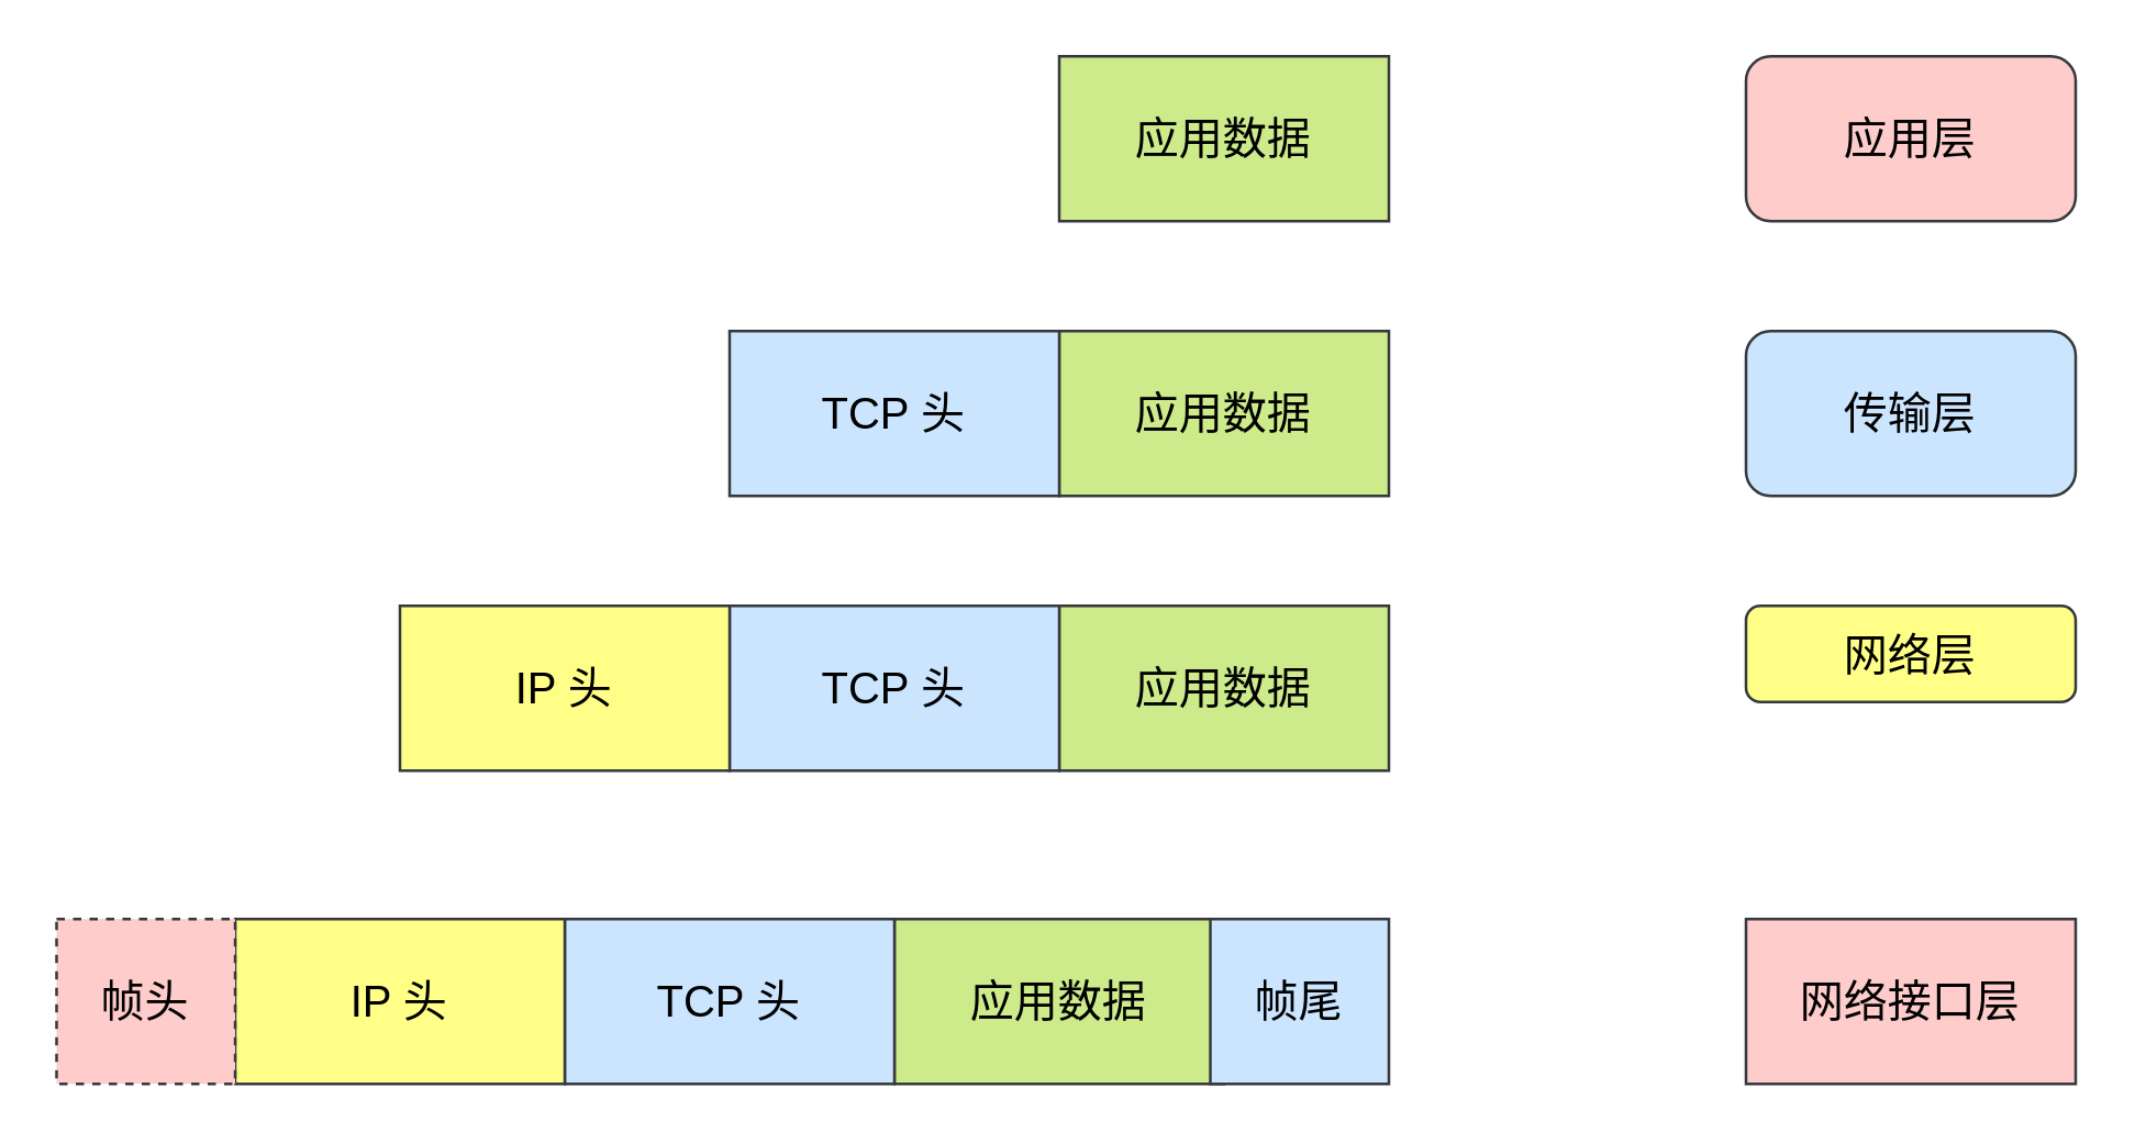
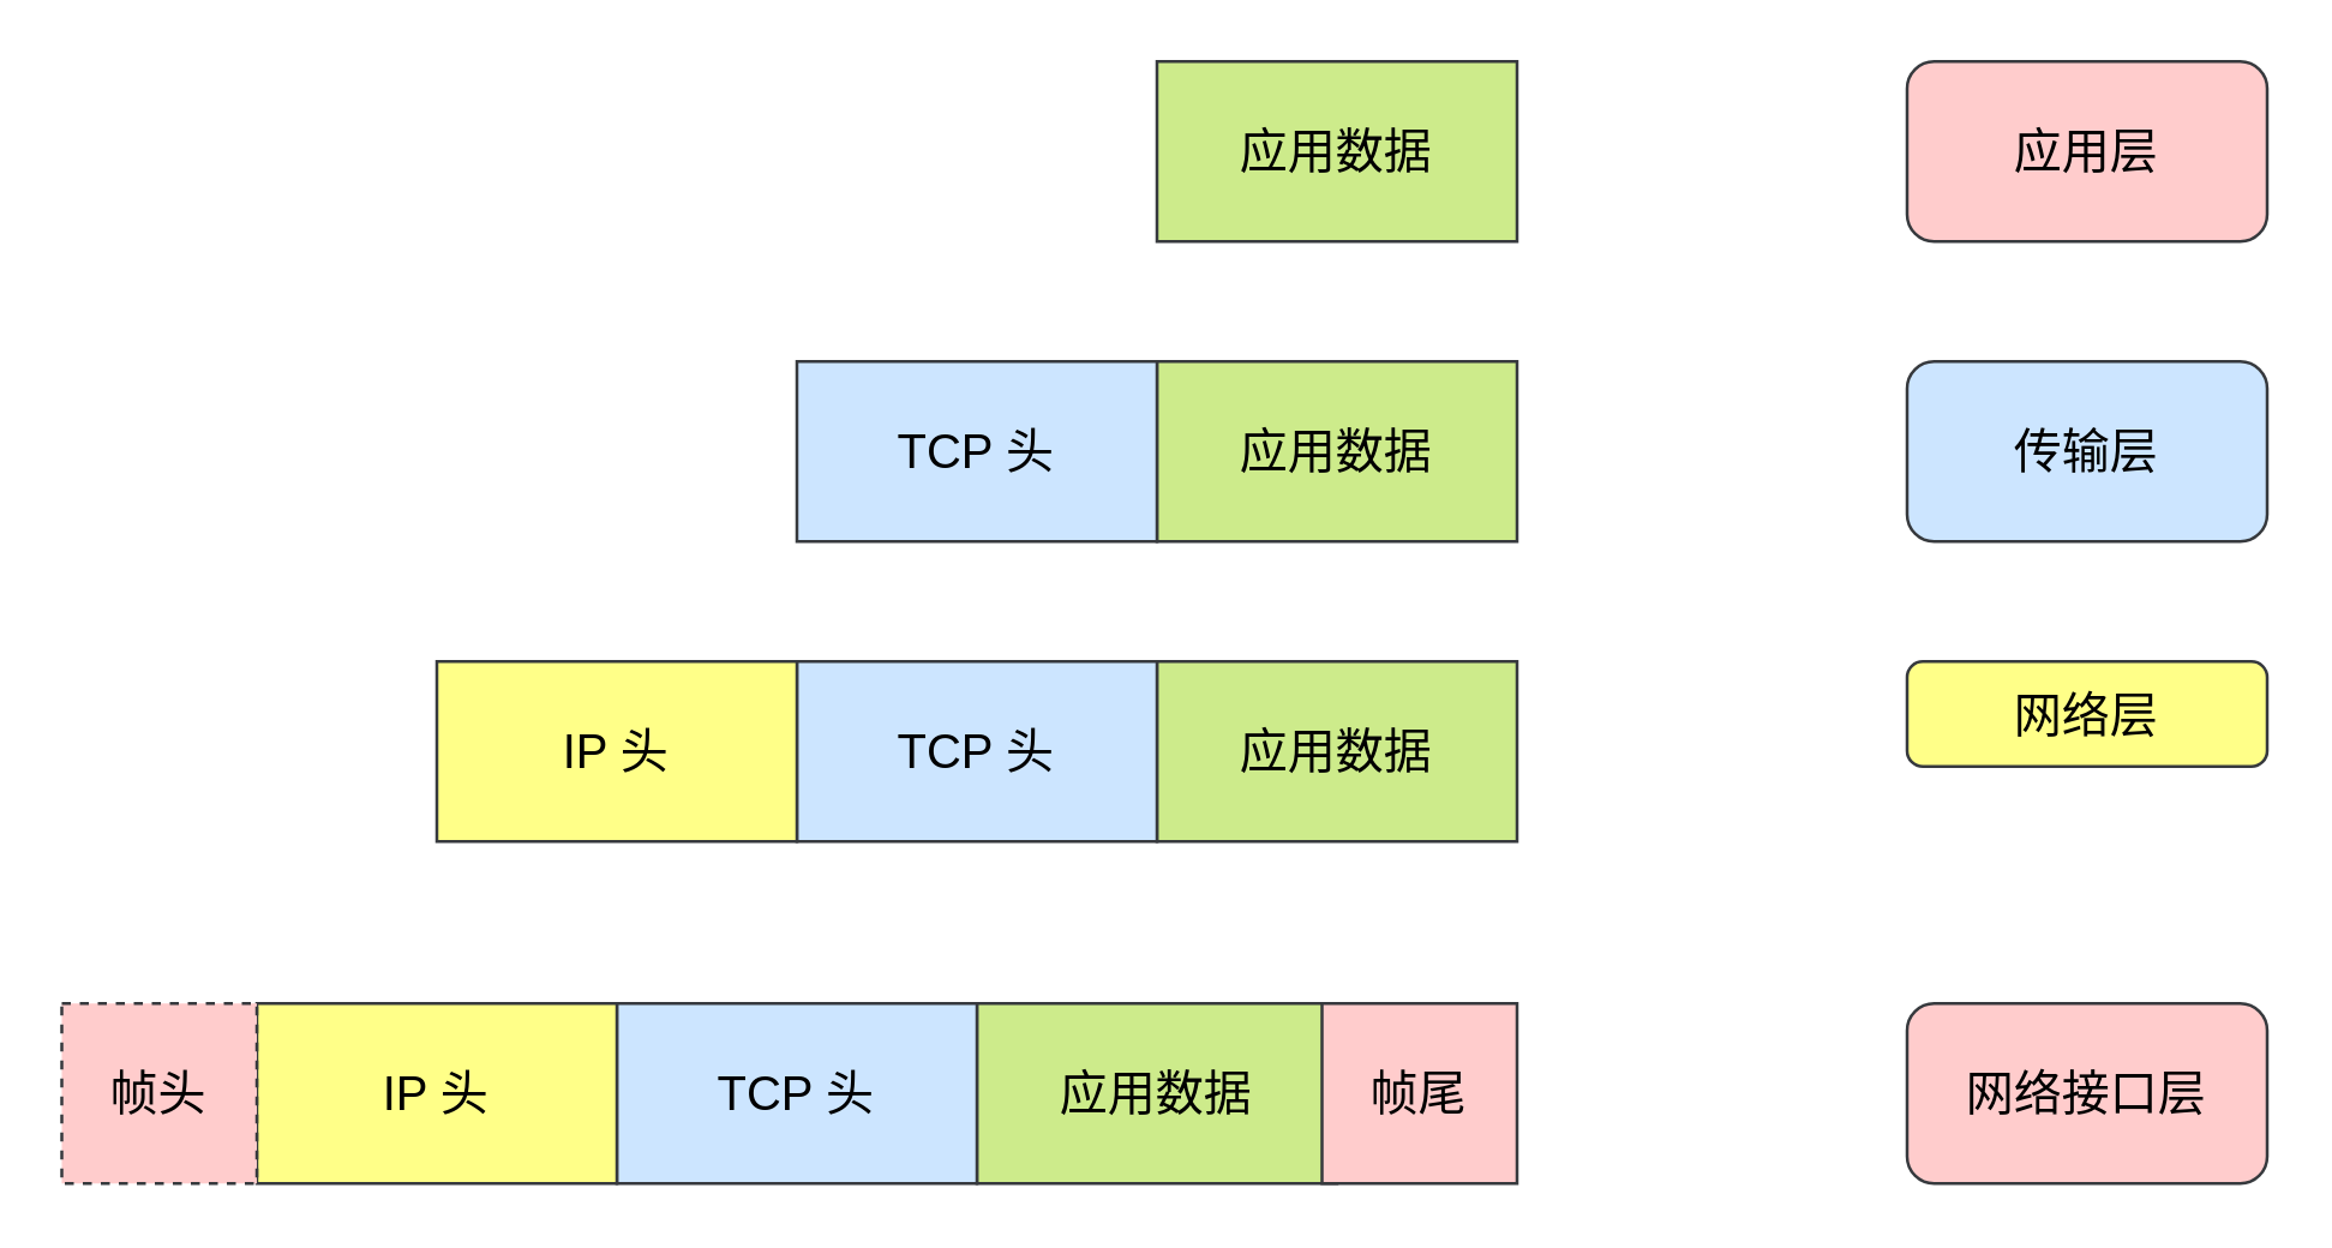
  <mxCell id="0" />
  <mxCell id="1" parent="0" />
  <mxCell id="2" value="&lt;font style=&quot;font-size: 16px&quot;&gt;应用数据&lt;/font&gt;" style="rounded=0;whiteSpace=wrap;html=1;fillColor=#cdeb8b;strokeColor=#36393d;" vertex="1" parent="1"><mxGeometry x="385" y="20" width="120" height="60" as="geometry" /></mxCell>
  <mxCell id="3" value="&lt;font style=&quot;font-size: 16px&quot;&gt;应用数据&lt;/font&gt;" style="rounded=0;whiteSpace=wrap;html=1;fillColor=#cdeb8b;strokeColor=#36393d;" vertex="1" parent="1"><mxGeometry x="385" y="120" width="120" height="60" as="geometry" /></mxCell>
  <mxCell id="4" value="&lt;font style=&quot;font-size: 16px&quot;&gt;TCP 头&lt;/font&gt;" style="rounded=0;whiteSpace=wrap;html=1;fillColor=#cce5ff;strokeColor=#36393d;" vertex="1" parent="1"><mxGeometry x="265" y="120" width="120" height="60" as="geometry" /></mxCell>
  <mxCell id="5" value="&lt;font style=&quot;font-size: 16px&quot;&gt;应用数据&lt;/font&gt;" style="rounded=0;whiteSpace=wrap;html=1;fillColor=#cdeb8b;strokeColor=#36393d;" vertex="1" parent="1"><mxGeometry x="385" y="220" width="120" height="60" as="geometry" /></mxCell>
  <mxCell id="6" value="&lt;font style=&quot;font-size: 16px&quot;&gt;TCP 头&lt;/font&gt;" style="rounded=0;whiteSpace=wrap;html=1;fillColor=#cce5ff;strokeColor=#36393d;" vertex="1" parent="1"><mxGeometry x="265" y="220" width="120" height="60" as="geometry" /></mxCell>
  <mxCell id="7" value="&lt;font style=&quot;font-size: 16px&quot;&gt;IP 头&lt;/font&gt;" style="rounded=0;whiteSpace=wrap;html=1;fillColor=#ffff88;strokeColor=#36393d;" vertex="1" parent="1"><mxGeometry x="145" y="220" width="120" height="60" as="geometry" /></mxCell>
  <mxCell id="8" value="&lt;font style=&quot;font-size: 16px&quot;&gt;应用数据&lt;/font&gt;" style="rounded=0;whiteSpace=wrap;html=1;fillColor=#cdeb8b;strokeColor=#36393d;" vertex="1" parent="1"><mxGeometry x="325" y="334" width="120" height="60" as="geometry" /></mxCell>
  <mxCell id="9" value="&lt;font style=&quot;font-size: 16px&quot;&gt;TCP 头&lt;/font&gt;" style="rounded=0;whiteSpace=wrap;html=1;fillColor=#cce5ff;strokeColor=#36393d;" vertex="1" parent="1"><mxGeometry x="205" y="334" width="120" height="60" as="geometry" /></mxCell>
  <mxCell id="10" value="&lt;font style=&quot;font-size: 16px&quot;&gt;IP 头&lt;/font&gt;" style="rounded=0;whiteSpace=wrap;html=1;fillColor=#ffff88;strokeColor=#36393d;" vertex="1" parent="1"><mxGeometry x="85" y="334" width="120" height="60" as="geometry" /></mxCell>
- <mxCell id="11" value="&lt;span style=&quot;font-size: 16px&quot;&gt;帧尾&lt;/span&gt;" style="rounded=0;whiteSpace=wrap;html=1;fillColor=#cce5ff;strokeColor=#36393d;" vertex="1" parent="1"><mxGeometry x="440" y="334" width="65" height="60" as="geometry" /></mxCell>
+ <mxCell id="11" value="&lt;span style=&quot;font-size: 16px&quot;&gt;帧尾&lt;/span&gt;" style="rounded=0;whiteSpace=wrap;html=1;fillColor=#ffcccc;strokeColor=#36393d;" vertex="1" parent="1"><mxGeometry x="440" y="334" width="65" height="60" as="geometry" /></mxCell>
  <mxCell id="12" value="&lt;span style=&quot;font-size: 16px&quot;&gt;帧头&lt;/span&gt;" style="rounded=0;whiteSpace=wrap;html=1;fillColor=#ffcccc;strokeColor=#36393d;dashed=1;" vertex="1" parent="1"><mxGeometry x="20" y="334" width="65" height="60" as="geometry" /></mxCell>
  <mxCell id="13" value="&lt;font style=&quot;font-size: 16px&quot;&gt;应用层&lt;/font&gt;" style="rounded=1;whiteSpace=wrap;html=1;fillColor=#ffcccc;strokeColor=#36393d;" vertex="1" parent="1"><mxGeometry x="635" y="20" width="120" height="60" as="geometry" /></mxCell>
  <mxCell id="14" value="&lt;font style=&quot;font-size: 16px&quot;&gt;传输层&lt;/font&gt;&lt;span style=&quot;color: rgba(0 , 0 , 0 , 0) ; font-family: monospace ; font-size: 0px&quot;&gt;%3CmxGraphModel%3E%3Croot%3E%3CmxCell%20id%3D%220%22%2F%3E%3CmxCell%20id%3D%221%22%20parent%3D%220%22%2F%3E%3CmxCell%20id%3D%222%22%20value%3D%22%26lt%3Bfont%20style%3D%26quot%3Bfont-size%3A%2016px%26quot%3B%26gt%3B%E5%BA%94%E7%94%A8%E5%B1%82%26lt%3B%2Ffont%26gt%3B%22%20style%3D%22rounded%3D1%3BwhiteSpace%3Dwrap%3Bhtml%3D1%3BfillColor%3D%23cdeb8b%3BstrokeColor%3D%2336393d%3B%22%20vertex%3D%221%22%20parent%3D%221%22%3E%3CmxGeometry%20x%3D%22660%22%20y%3D%22100%22%20width%3D%22120%22%20height%3D%2260%22%20as%3D%22geometry%22%2F%3E%3C%2FmxCell%3E%3C%2Froot%3E%3C%2FmxGraphModel%3E&lt;/span&gt;" style="rounded=1;whiteSpace=wrap;html=1;fillColor=#cce5ff;strokeColor=#36393d;" vertex="1" parent="1"><mxGeometry x="635" y="120" width="120" height="60" as="geometry" /></mxCell>
  <mxCell id="15" value="&lt;span style=&quot;font-size: 16px&quot;&gt;网络层&lt;/span&gt;" style="rounded=1;whiteSpace=wrap;html=1;fillColor=#ffff88;strokeColor=#36393d;" vertex="1" parent="1"><mxGeometry x="635" y="220" width="120" height="35" as="geometry" /></mxCell>
- <mxCell id="16" value="&lt;span style=&quot;font-size: 16px&quot;&gt;网络接口层&lt;/span&gt;" style="whiteSpace=wrap;html=1;fillColor=#ffcccc;strokeColor=#36393d;rounded=0;" vertex="1" parent="1"><mxGeometry x="635" y="334" width="120" height="60" as="geometry" /></mxCell>
+ <mxCell id="16" value="&lt;span style=&quot;font-size: 16px&quot;&gt;网络接口层&lt;/span&gt;" style="rounded=1;whiteSpace=wrap;html=1;fillColor=#ffcccc;strokeColor=#36393d;" vertex="1" parent="1"><mxGeometry x="635" y="334" width="120" height="60" as="geometry" /></mxCell>
